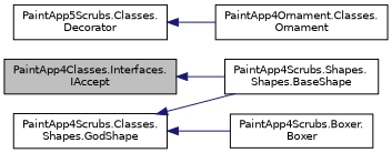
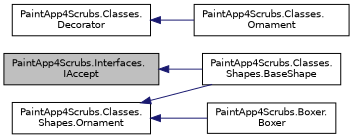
  digraph {
    rankdir=LR
    node [color=black fillcolor=white fontname=Helvetica fontsize=10 shape=record style=filled]
    edge [color=midnightblue dir=back fontname=Helvetica fontsize=10 labelfontname=Helvetica labelfontsize=10 style=solid]
-   n1 [fillcolor=grey75 fontcolor=black height=0.2 label="PaintApp4Classes.Interfaces.\lIAccept" width=0.4]
-   n2 [height=0.2 label="PaintApp4Scrubs.Shapes.\lShapes.BaseShape" width=0.4]
-   n3 [height=0.2 label="PaintApp4Scrubs.Classes.\lShapes.GodShape" width=0.4]
+   n1 [fillcolor=grey75 fontcolor=black height=0.2 label="PaintApp4Scrubs.Interfaces.\lIAccept" width=0.4]
+   n2 [height=0.2 label="PaintApp4Scrubs.Classes.\lShapes.BaseShape" width=0.4]
+   n3 [height=0.2 label="PaintApp4Scrubs.Classes.\lShapes.Ornament" width=0.4]
    n4 [height=0.2 label="PaintApp4Scrubs.Boxer.\lBoxer" width=0.4]
-   n5 [height=0.2 label="PaintApp5Scrubs.Classes.\lDecorator" width=0.4]
-   n6 [height=0.2 label="PaintApp4Ornament.Classes.\lOrnament" width=0.4]
+   n5 [height=0.2 label="PaintApp4Scrubs.Classes.\lDecorator" width=0.4]
+   n6 [height=0.2 label="PaintApp4Scrubs.Classes.\lOrnament" width=0.4]
    n1 -> n2
    n3 -> n2
    n3 -> n4
    n5 -> n6
  }
